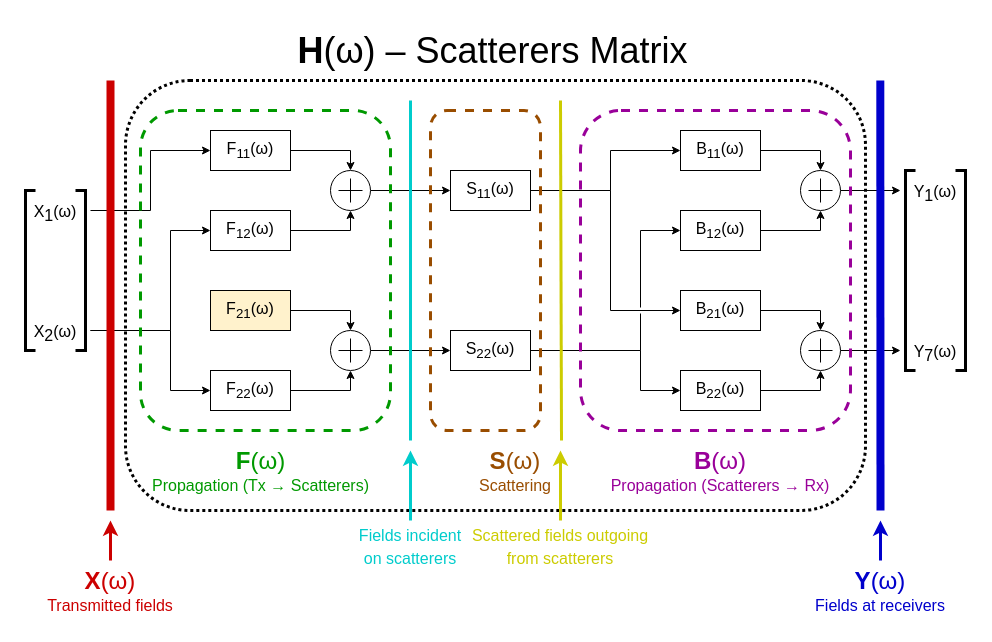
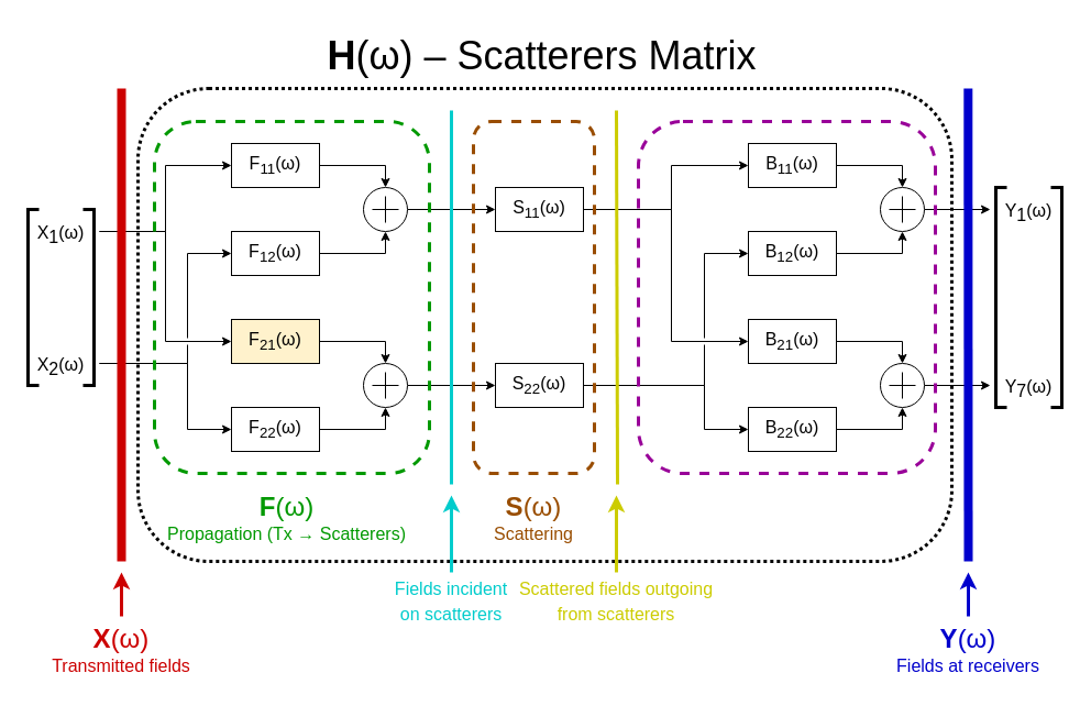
  <mxCell id="0" />
  <mxCell id="1" parent="0" />
  <mxCell id="2" value="" style="rounded=1;whiteSpace=wrap;html=1;strokeColor=#000000;strokeWidth=3;fontSize=20;fontColor=#000000;fillColor=none;dashed=1;dashPattern=1 1;" vertex="1" parent="1"><mxGeometry x="125" y="80" width="740" height="430" as="geometry" /></mxCell>
  <mxCell id="3" value="" style="rounded=0;whiteSpace=wrap;html=1;strokeColor=#000000;strokeWidth=3;fontSize=20;fontColor=#990099;fillColor=none;" vertex="1" parent="1"><mxGeometry x="25" y="190" width="60" height="160" as="geometry" /></mxCell>
  <mxCell id="4" value="" style="rounded=0;whiteSpace=wrap;html=1;strokeColor=none;strokeWidth=3;fontSize=20;fontColor=#990099;fillColor=default;" vertex="1" parent="1"><mxGeometry x="35" y="345" width="40" height="10" as="geometry" /></mxCell>
  <mxCell id="5" style="rounded=0;orthogonalLoop=1;jettySize=auto;html=1;exitX=1;exitY=0.5;exitDx=0;exitDy=0;entryX=0;entryY=0.5;entryDx=0;entryDy=0;fontSize=16;edgeStyle=orthogonalEdgeStyle;jumpStyle=arc;" parent="1" source="7" target="11" edge="1"><mxGeometry relative="1" as="geometry"><Array as="points"><mxPoint x="90" y="210" /><mxPoint x="150" y="210" /><mxPoint x="150" y="150" /></Array></mxGeometry></mxCell>
+ <mxCell id="6" style="edgeStyle=orthogonalEdgeStyle;rounded=0;jumpStyle=arc;orthogonalLoop=1;jettySize=auto;html=1;exitX=1;exitY=0.5;exitDx=0;exitDy=0;entryX=0;entryY=0.5;entryDx=0;entryDy=0;fontSize=16;" parent="1" source="7" target="14" edge="1"><mxGeometry relative="1" as="geometry"><Array as="points"><mxPoint x="90" y="210" /><mxPoint x="150" y="210" /><mxPoint x="150" y="310" /></Array></mxGeometry></mxCell>
  <mxCell id="7" value="X&lt;sub style=&quot;font-size: 16px;&quot;&gt;1&lt;/sub&gt;(ω)" style="text;html=1;strokeColor=none;fillColor=none;align=center;verticalAlign=top;whiteSpace=wrap;rounded=0;fontSize=16;" parent="1" vertex="1"><mxGeometry x="20" y="195" width="70" height="30" as="geometry" /></mxCell>
  <mxCell id="8" style="edgeStyle=orthogonalEdgeStyle;rounded=0;orthogonalLoop=1;jettySize=auto;html=1;exitX=1;exitY=0.5;exitDx=0;exitDy=0;entryX=0;entryY=0.5;entryDx=0;entryDy=0;fontSize=16;jumpStyle=arc;" parent="1" source="10" target="16" edge="1"><mxGeometry relative="1" as="geometry"><Array as="points"><mxPoint x="90" y="330" /><mxPoint x="170" y="330" /><mxPoint x="170" y="390" /></Array></mxGeometry></mxCell>
  <mxCell id="9" style="edgeStyle=orthogonalEdgeStyle;rounded=0;orthogonalLoop=1;jettySize=auto;html=1;exitX=1;exitY=0.5;exitDx=0;exitDy=0;entryX=0;entryY=0.5;entryDx=0;entryDy=0;fontSize=16;jumpStyle=gap;" parent="1" source="10" target="12" edge="1"><mxGeometry relative="1" as="geometry"><Array as="points"><mxPoint x="90" y="330" /><mxPoint x="170" y="330" /><mxPoint x="170" y="230" /></Array></mxGeometry></mxCell>
  <mxCell id="10" value="X&lt;sub style=&quot;font-size: 16px&quot;&gt;2&lt;/sub&gt;(ω)" style="text;html=1;strokeColor=none;fillColor=none;align=center;verticalAlign=top;whiteSpace=wrap;rounded=0;fontSize=16;" parent="1" vertex="1"><mxGeometry x="20" y="315" width="70" height="30" as="geometry" /></mxCell>
  <mxCell id="11" value="F&lt;sub&gt;11&lt;/sub&gt;(ω)" style="rounded=0;whiteSpace=wrap;html=1;fontSize=16;align=center;rotation=0;" parent="1" vertex="1"><mxGeometry x="210" y="130" width="80" height="40" as="geometry" /></mxCell>
  <mxCell id="12" value="F&lt;sub&gt;12&lt;/sub&gt;(ω)" style="rounded=0;whiteSpace=wrap;html=1;fontSize=16;align=center;rotation=0;" parent="1" vertex="1"><mxGeometry x="210" y="210" width="80" height="40" as="geometry" /></mxCell>
  <mxCell id="13" style="edgeStyle=orthogonalEdgeStyle;rounded=0;jumpStyle=gap;orthogonalLoop=1;jettySize=auto;html=1;exitX=1;exitY=0.5;exitDx=0;exitDy=0;entryX=0.5;entryY=0;entryDx=0;entryDy=0;entryPerimeter=0;fontSize=16;" parent="1" source="14" target="18" edge="1"><mxGeometry relative="1" as="geometry" /></mxCell>
  <mxCell id="14" value="F&lt;sub&gt;21&lt;/sub&gt;(ω)" style="rounded=0;whiteSpace=wrap;html=1;fontSize=16;align=center;rotation=0;fillColor=#fff2cc;" parent="1" vertex="1"><mxGeometry x="210" y="290" width="80" height="40" as="geometry" /></mxCell>
  <mxCell id="15" style="edgeStyle=orthogonalEdgeStyle;rounded=0;jumpStyle=gap;orthogonalLoop=1;jettySize=auto;html=1;exitX=1;exitY=0.5;exitDx=0;exitDy=0;entryX=0.5;entryY=1;entryDx=0;entryDy=0;entryPerimeter=0;fontSize=16;" parent="1" source="16" target="18" edge="1"><mxGeometry relative="1" as="geometry" /></mxCell>
  <mxCell id="16" value="F&lt;sub&gt;22&lt;/sub&gt;(ω)" style="rounded=0;whiteSpace=wrap;html=1;fontSize=16;align=center;rotation=0;" parent="1" vertex="1"><mxGeometry x="210" y="370" width="80" height="40" as="geometry" /></mxCell>
  <mxCell id="17" value="" style="edgeStyle=orthogonalEdgeStyle;rounded=0;jumpStyle=gap;orthogonalLoop=1;jettySize=auto;html=1;exitX=1;exitY=0.5;exitDx=0;exitDy=0;exitPerimeter=0;entryX=0;entryY=0.5;entryDx=0;entryDy=0;fontSize=16;verticalAlign=bottom;" parent="1" source="18" target="28" edge="1"><mxGeometry relative="1" as="geometry" /></mxCell>
  <mxCell id="18" value="" style="verticalLabelPosition=bottom;shadow=0;dashed=0;align=center;html=1;verticalAlign=top;shape=mxgraph.electrical.abstract.summation_point;fontSize=16;" parent="1" vertex="1"><mxGeometry x="330" y="330" width="40" height="40" as="geometry" /></mxCell>
  <mxCell id="19" style="edgeStyle=orthogonalEdgeStyle;rounded=0;jumpStyle=gap;orthogonalLoop=1;jettySize=auto;html=1;exitX=1;exitY=0.5;exitDx=0;exitDy=0;entryX=0.5;entryY=0;entryDx=0;entryDy=0;entryPerimeter=0;fontSize=16;" parent="1" source="11" target="22" edge="1"><mxGeometry relative="1" as="geometry"><mxPoint x="300" y="150" as="sourcePoint" /></mxGeometry></mxCell>
  <mxCell id="20" style="edgeStyle=orthogonalEdgeStyle;rounded=0;jumpStyle=gap;orthogonalLoop=1;jettySize=auto;html=1;exitX=1;exitY=0.5;exitDx=0;exitDy=0;entryX=0.5;entryY=1;entryDx=0;entryDy=0;entryPerimeter=0;fontSize=16;" parent="1" source="12" target="22" edge="1"><mxGeometry relative="1" as="geometry"><mxPoint x="300" y="230" as="sourcePoint" /></mxGeometry></mxCell>
  <mxCell id="21" value="" style="edgeStyle=orthogonalEdgeStyle;rounded=0;jumpStyle=gap;orthogonalLoop=1;jettySize=auto;html=1;exitX=1;exitY=0.5;exitDx=0;exitDy=0;exitPerimeter=0;entryX=0;entryY=0.5;entryDx=0;entryDy=0;fontSize=16;verticalAlign=bottom;" parent="1" source="22" target="25" edge="1"><mxGeometry x="0.25" y="40" relative="1" as="geometry"><mxPoint x="450" y="190" as="targetPoint" /><mxPoint as="offset" /></mxGeometry></mxCell>
  <mxCell id="22" value="" style="verticalLabelPosition=bottom;shadow=0;dashed=0;align=center;html=1;verticalAlign=top;shape=mxgraph.electrical.abstract.summation_point;fontSize=16;" parent="1" vertex="1"><mxGeometry x="330" y="170" width="40" height="40" as="geometry" /></mxCell>
  <mxCell id="23" style="edgeStyle=orthogonalEdgeStyle;rounded=0;jumpStyle=gap;orthogonalLoop=1;jettySize=auto;html=1;exitX=1;exitY=0.5;exitDx=0;exitDy=0;entryX=0;entryY=0.5;entryDx=0;entryDy=0;fontSize=16;" parent="1" target="30" edge="1"><mxGeometry relative="1" as="geometry"><mxPoint x="560" y="190" as="sourcePoint" /><Array as="points"><mxPoint x="610" y="190" /><mxPoint x="610" y="150" /></Array></mxGeometry></mxCell>
  <mxCell id="24" style="edgeStyle=orthogonalEdgeStyle;rounded=0;jumpStyle=gap;orthogonalLoop=1;jettySize=auto;html=1;exitX=1;exitY=0.5;exitDx=0;exitDy=0;entryX=0;entryY=0.5;entryDx=0;entryDy=0;fontSize=16;" parent="1" source="25" target="34" edge="1"><mxGeometry relative="1" as="geometry"><mxPoint x="560" y="190" as="sourcePoint" /><Array as="points"><mxPoint x="610" y="190" /><mxPoint x="610" y="310" /></Array></mxGeometry></mxCell>
  <mxCell id="25" value="S&lt;sub&gt;11&lt;/sub&gt;(ω)" style="rounded=0;whiteSpace=wrap;html=1;fontSize=16;align=center;rotation=0;" parent="1" vertex="1"><mxGeometry x="450" y="170" width="80" height="40" as="geometry" /></mxCell>
  <mxCell id="26" style="edgeStyle=orthogonalEdgeStyle;rounded=0;jumpStyle=gap;orthogonalLoop=1;jettySize=auto;html=1;exitX=1;exitY=0.5;exitDx=0;exitDy=0;entryX=0;entryY=0.5;entryDx=0;entryDy=0;fontSize=16;" parent="1" target="32" edge="1"><mxGeometry relative="1" as="geometry"><mxPoint x="560" y="350" as="sourcePoint" /><Array as="points"><mxPoint x="640" y="350" /><mxPoint x="640" y="230" /></Array></mxGeometry></mxCell>
  <mxCell id="27" style="edgeStyle=orthogonalEdgeStyle;rounded=0;jumpStyle=gap;orthogonalLoop=1;jettySize=auto;html=1;exitX=1;exitY=0.5;exitDx=0;exitDy=0;entryX=0;entryY=0.5;entryDx=0;entryDy=0;fontSize=16;" parent="1" source="28" target="36" edge="1"><mxGeometry relative="1" as="geometry"><mxPoint x="560" y="350" as="sourcePoint" /><Array as="points"><mxPoint x="640" y="350" /><mxPoint x="640" y="390" /></Array></mxGeometry></mxCell>
  <mxCell id="28" value="S&lt;sub&gt;22&lt;/sub&gt;(ω)" style="rounded=0;whiteSpace=wrap;html=1;fontSize=16;align=center;rotation=0;" parent="1" vertex="1"><mxGeometry x="450" y="330" width="80" height="40" as="geometry" /></mxCell>
  <mxCell id="29" style="edgeStyle=orthogonalEdgeStyle;rounded=0;jumpStyle=gap;orthogonalLoop=1;jettySize=auto;html=1;exitX=1;exitY=0.5;exitDx=0;exitDy=0;entryX=0.5;entryY=0;entryDx=0;entryDy=0;entryPerimeter=0;fontSize=16;" parent="1" source="30" target="38" edge="1"><mxGeometry relative="1" as="geometry" /></mxCell>
  <mxCell id="30" value="B&lt;sub&gt;11&lt;/sub&gt;(ω)" style="rounded=0;whiteSpace=wrap;html=1;fontSize=16;align=center;rotation=0;" parent="1" vertex="1"><mxGeometry x="680" y="130" width="80" height="40" as="geometry" /></mxCell>
  <mxCell id="31" style="edgeStyle=orthogonalEdgeStyle;rounded=0;jumpStyle=gap;orthogonalLoop=1;jettySize=auto;html=1;exitX=1;exitY=0.5;exitDx=0;exitDy=0;entryX=0.5;entryY=1;entryDx=0;entryDy=0;entryPerimeter=0;fontSize=16;" parent="1" source="32" target="38" edge="1"><mxGeometry relative="1" as="geometry" /></mxCell>
  <mxCell id="32" value="B&lt;sub&gt;12&lt;/sub&gt;(ω)" style="rounded=0;whiteSpace=wrap;html=1;fontSize=16;align=center;rotation=0;" parent="1" vertex="1"><mxGeometry x="680" y="210" width="80" height="40" as="geometry" /></mxCell>
  <mxCell id="33" style="edgeStyle=orthogonalEdgeStyle;rounded=0;jumpStyle=gap;orthogonalLoop=1;jettySize=auto;html=1;exitX=1;exitY=0.5;exitDx=0;exitDy=0;entryX=0.5;entryY=0;entryDx=0;entryDy=0;entryPerimeter=0;fontSize=16;" parent="1" source="34" target="40" edge="1"><mxGeometry relative="1" as="geometry" /></mxCell>
  <mxCell id="34" value="B&lt;sub&gt;21&lt;/sub&gt;(ω)" style="rounded=0;whiteSpace=wrap;html=1;fontSize=16;align=center;rotation=0;" parent="1" vertex="1"><mxGeometry x="680" y="290" width="80" height="40" as="geometry" /></mxCell>
  <mxCell id="35" style="edgeStyle=orthogonalEdgeStyle;rounded=0;jumpStyle=gap;orthogonalLoop=1;jettySize=auto;html=1;exitX=1;exitY=0.5;exitDx=0;exitDy=0;entryX=0.5;entryY=1;entryDx=0;entryDy=0;entryPerimeter=0;fontSize=16;" parent="1" source="36" target="40" edge="1"><mxGeometry relative="1" as="geometry" /></mxCell>
  <mxCell id="36" value="B&lt;sub&gt;22&lt;/sub&gt;(ω)" style="rounded=0;whiteSpace=wrap;html=1;fontSize=16;align=center;rotation=0;" parent="1" vertex="1"><mxGeometry x="680" y="370" width="80" height="40" as="geometry" /></mxCell>
  <mxCell id="37" style="edgeStyle=orthogonalEdgeStyle;rounded=0;jumpStyle=gap;orthogonalLoop=1;jettySize=auto;html=1;exitX=1;exitY=0.5;exitDx=0;exitDy=0;exitPerimeter=0;entryX=0;entryY=0.5;entryDx=0;entryDy=0;fontSize=16;" parent="1" source="38" target="52" edge="1"><mxGeometry relative="1" as="geometry"><mxPoint x="890" y="190" as="targetPoint" /></mxGeometry></mxCell>
  <mxCell id="38" value="" style="verticalLabelPosition=bottom;shadow=0;dashed=0;align=center;html=1;verticalAlign=top;shape=mxgraph.electrical.abstract.summation_point;fontSize=16;" parent="1" vertex="1"><mxGeometry x="800" y="170" width="40" height="40" as="geometry" /></mxCell>
  <mxCell id="39" style="edgeStyle=orthogonalEdgeStyle;rounded=0;jumpStyle=gap;orthogonalLoop=1;jettySize=auto;html=1;exitX=1;exitY=0.5;exitDx=0;exitDy=0;exitPerimeter=0;entryX=0;entryY=0.5;entryDx=0;entryDy=0;fontSize=16;" parent="1" source="40" target="53" edge="1"><mxGeometry relative="1" as="geometry"><mxPoint x="890" y="350" as="targetPoint" /></mxGeometry></mxCell>
  <mxCell id="40" value="" style="verticalLabelPosition=bottom;shadow=0;dashed=0;align=center;html=1;verticalAlign=top;shape=mxgraph.electrical.abstract.summation_point;fontSize=16;" parent="1" vertex="1"><mxGeometry x="800" y="330" width="40" height="40" as="geometry" /></mxCell>
  <mxCell id="41" value="" style="rounded=1;whiteSpace=wrap;html=1;fillColor=none;strokeColor=#009900;strokeWidth=3;dashed=1;" vertex="1" parent="1"><mxGeometry x="140" y="110" width="250" height="320" as="geometry" /></mxCell>
  <mxCell id="42" value="" style="rounded=1;whiteSpace=wrap;html=1;fillColor=none;strokeColor=#990099;strokeWidth=3;dashed=1;" vertex="1" parent="1"><mxGeometry x="580" y="110" width="270" height="320" as="geometry" /></mxCell>
  <mxCell id="43" value="" style="rounded=1;whiteSpace=wrap;html=1;fillColor=none;strokeColor=#994d00;strokeWidth=3;dashed=1;" vertex="1" parent="1"><mxGeometry x="430" y="110" width="110" height="320" as="geometry" /></mxCell>
  <mxCell id="44" value="" style="endArrow=none;html=1;rounded=0;strokeWidth=3;strokeColor=#00cccc;" edge="1" parent="1"><mxGeometry width="50" height="50" relative="1" as="geometry"><mxPoint x="410" y="440" as="sourcePoint" /><mxPoint x="410" y="100" as="targetPoint" /></mxGeometry></mxCell>
  <mxCell id="45" value="" style="endArrow=none;html=1;rounded=0;strokeWidth=8;strokeColor=#0000cc;" edge="1" parent="1"><mxGeometry width="50" height="50" relative="1" as="geometry"><mxPoint x="880" y="510" as="sourcePoint" /><mxPoint x="879.8" y="80" as="targetPoint" /></mxGeometry></mxCell>
  <mxCell id="46" value="" style="endArrow=none;html=1;rounded=0;strokeWidth=3;strokeColor=#cccc00;" edge="1" parent="1"><mxGeometry width="50" height="50" relative="1" as="geometry"><mxPoint x="561" y="440" as="sourcePoint" /><mxPoint x="560" y="100" as="targetPoint" /></mxGeometry></mxCell>
  <mxCell id="47" value="" style="endArrow=none;html=1;rounded=0;strokeWidth=8;strokeColor=#CC0000;" edge="1" parent="1"><mxGeometry width="50" height="50" relative="1" as="geometry"><mxPoint x="110" y="510" as="sourcePoint" /><mxPoint x="110" y="80" as="targetPoint" /></mxGeometry></mxCell>
  <mxCell id="48" value="&lt;div style=&quot;text-align: center; font-size: 24px;&quot;&gt;&lt;font color=&quot;#009900&quot;&gt;&lt;span style=&quot;&quot;&gt;&lt;b&gt;F&lt;/b&gt;&lt;/span&gt;&lt;span style=&quot;&quot;&gt;(ω)&lt;/span&gt;&lt;/font&gt;&lt;/div&gt;&lt;span style=&quot;font-family: Helvetica; font-size: 16px; font-style: normal; font-variant-ligatures: normal; font-variant-caps: normal; font-weight: 400; letter-spacing: normal; orphans: 2; text-indent: 0px; text-transform: none; widows: 2; word-spacing: 0px; -webkit-text-stroke-width: 0px; background-color: rgb(248, 249, 250); text-decoration-thickness: initial; text-decoration-style: initial; text-decoration-color: initial; float: none; display: inline !important;&quot;&gt;&lt;div style=&quot;text-align: center;&quot;&gt;&lt;font color=&quot;#009900&quot;&gt;Propagation (Tx → Scatterers)&lt;/font&gt;&lt;/div&gt;&lt;/span&gt;" style="text;whiteSpace=wrap;html=1;" vertex="1" parent="1"><mxGeometry x="150" y="440" width="220" height="60" as="geometry" /></mxCell>
- <mxCell id="49" value="&lt;div style=&quot;font-size: 24px;&quot;&gt;&lt;font color=&quot;#994d00&quot;&gt;&lt;span style=&quot;&quot;&gt;&lt;b&gt;S&lt;/b&gt;&lt;/span&gt;&lt;span style=&quot;&quot;&gt;(ω)&lt;/span&gt;&lt;/font&gt;&lt;/div&gt;&lt;span style=&quot;font-family: Helvetica; font-size: 16px; font-style: normal; font-variant-ligatures: normal; font-variant-caps: normal; font-weight: 400; letter-spacing: normal; orphans: 2; text-indent: 0px; text-transform: none; widows: 2; word-spacing: 0px; -webkit-text-stroke-width: 0px; background-color: rgb(248, 249, 250); text-decoration-thickness: initial; text-decoration-style: initial; text-decoration-color: initial; float: none; display: inline !important;&quot;&gt;&lt;div style=&quot;&quot;&gt;&lt;font color=&quot;#994d00&quot;&gt;Scattering&lt;/font&gt;&lt;/div&gt;&lt;/span&gt;" style="text;whiteSpace=wrap;html=1;align=center;" vertex="1" parent="1"><mxGeometry x="475" y="440" width="80" height="60" as="geometry" /></mxCell>
- <mxCell id="50" value="&lt;div style=&quot;font-size: 24px;&quot;&gt;&lt;font color=&quot;#990099&quot;&gt;&lt;b&gt;B&lt;/b&gt;(ω)&lt;/font&gt;&lt;/div&gt;&lt;span style=&quot;font-family: Helvetica; font-size: 16px; font-style: normal; font-variant-ligatures: normal; font-variant-caps: normal; font-weight: 400; letter-spacing: normal; orphans: 2; text-indent: 0px; text-transform: none; widows: 2; word-spacing: 0px; -webkit-text-stroke-width: 0px; background-color: rgb(248, 249, 250); text-decoration-thickness: initial; text-decoration-style: initial; text-decoration-color: initial; float: none; display: inline !important;&quot;&gt;&lt;div style=&quot;&quot;&gt;&lt;font color=&quot;#990099&quot;&gt;Propagation (Scatterers → Rx)&lt;/font&gt;&lt;/div&gt;&lt;/span&gt;" style="text;whiteSpace=wrap;html=1;align=center;" vertex="1" parent="1"><mxGeometry x="605" y="440" width="230" height="60" as="geometry" /></mxCell>
+ <mxCell id="49" value="&lt;div style=&quot;font-size: 24px;&quot;&gt;&lt;font color=&quot;#994d00&quot;&gt;&lt;span style=&quot;&quot;&gt;&lt;b&gt;S&lt;/b&gt;&lt;/span&gt;&lt;span style=&quot;&quot;&gt;(ω)&lt;/span&gt;&lt;/font&gt;&lt;/div&gt;&lt;span style=&quot;font-family: Helvetica; font-size: 16px; font-style: normal; font-variant-ligatures: normal; font-variant-caps: normal; font-weight: 400; letter-spacing: normal; orphans: 2; text-indent: 0px; text-transform: none; widows: 2; word-spacing: 0px; -webkit-text-stroke-width: 0px; background-color: rgb(248, 249, 250); text-decoration-thickness: initial; text-decoration-style: initial; text-decoration-color: initial; float: none; display: inline !important;&quot;&gt;&lt;div style=&quot;&quot;&gt;&lt;font color=&quot;#994d00&quot;&gt;Scattering&lt;/font&gt;&lt;/div&gt;&lt;/span&gt;" style="text;whiteSpace=wrap;html=1;align=center;" vertex="1" parent="1"><mxGeometry x="445" y="440" width="80" height="60" as="geometry" /></mxCell>
  <mxCell id="51" value="" style="rounded=0;whiteSpace=wrap;html=1;strokeColor=#000000;strokeWidth=3;fontSize=20;fontColor=#990099;fillColor=none;" vertex="1" parent="1"><mxGeometry x="905" y="170" width="60" height="200" as="geometry" /></mxCell>
  <mxCell id="52" value="Y&lt;sub style=&quot;font-size: 16px;&quot;&gt;1&lt;/sub&gt;(ω)" style="text;html=1;strokeColor=none;fillColor=none;align=center;verticalAlign=top;whiteSpace=wrap;rounded=0;fontSize=16;" vertex="1" parent="1"><mxGeometry x="900" y="175" width="70" height="30" as="geometry" /></mxCell>
  <mxCell id="53" value="Y&lt;sub style=&quot;font-size: 16px&quot;&gt;7&lt;/sub&gt;(ω)" style="text;html=1;strokeColor=none;fillColor=none;align=center;verticalAlign=top;whiteSpace=wrap;rounded=0;fontSize=16;" vertex="1" parent="1"><mxGeometry x="900" y="335" width="70" height="30" as="geometry" /></mxCell>
  <mxCell id="54" value="" style="endArrow=classic;html=1;rounded=0;strokeColor=#cccc00;strokeWidth=3;fontSize=20;fontColor=#990099;" edge="1" parent="1"><mxGeometry width="50" height="50" relative="1" as="geometry"><mxPoint x="560" y="520" as="sourcePoint" /><mxPoint x="560" y="450" as="targetPoint" /></mxGeometry></mxCell>
  <mxCell id="55" value="" style="endArrow=classic;html=1;rounded=0;strokeColor=#00cccc;strokeWidth=3;fontSize=20;fontColor=#990099;" edge="1" parent="1"><mxGeometry width="50" height="50" relative="1" as="geometry"><mxPoint x="410" y="520" as="sourcePoint" /><mxPoint x="410" y="450" as="targetPoint" /></mxGeometry></mxCell>
  <mxCell id="56" value="" style="endArrow=classic;html=1;rounded=0;strokeColor=#cc0000;strokeWidth=3;fontSize=20;fontColor=#990099;" edge="1" parent="1" source="58"><mxGeometry width="50" height="50" relative="1" as="geometry"><mxPoint x="110" y="540" as="sourcePoint" /><mxPoint x="110" y="520" as="targetPoint" /></mxGeometry></mxCell>
  <mxCell id="57" value="" style="endArrow=classic;html=1;rounded=0;strokeColor=#0000cc;strokeWidth=3;fontSize=20;fontColor=#990099;exitX=0.5;exitY=0;exitDx=0;exitDy=0;" edge="1" parent="1" source="61"><mxGeometry width="50" height="50" relative="1" as="geometry"><mxPoint x="880" y="540" as="sourcePoint" /><mxPoint x="880" y="520" as="targetPoint" /></mxGeometry></mxCell>
  <mxCell id="58" value="&lt;div style=&quot;font-size: 24px;&quot;&gt;&lt;font color=&quot;#cc0000&quot;&gt;&lt;b style=&quot;&quot;&gt;X&lt;/b&gt;(ω)&lt;/font&gt;&lt;/div&gt;&lt;span style=&quot;font-family: Helvetica; font-size: 16px; font-style: normal; font-variant-ligatures: normal; font-variant-caps: normal; font-weight: 400; letter-spacing: normal; orphans: 2; text-indent: 0px; text-transform: none; widows: 2; word-spacing: 0px; -webkit-text-stroke-width: 0px; background-color: rgb(248, 249, 250); text-decoration-thickness: initial; text-decoration-style: initial; text-decoration-color: initial; float: none; display: inline !important;&quot;&gt;&lt;div style=&quot;&quot;&gt;&lt;font color=&quot;#cc0000&quot;&gt;Transmitted fields&lt;/font&gt;&lt;/div&gt;&lt;/span&gt;" style="text;whiteSpace=wrap;html=1;align=center;" vertex="1" parent="1"><mxGeometry x="40" y="560" width="140" height="60" as="geometry" /></mxCell>
  <mxCell id="59" value="&lt;p style=&quot;line-height: 100%;&quot;&gt;&lt;/p&gt;&lt;div style=&quot;font-size: 24px; line-height: 80%;&quot;&gt;&lt;span style=&quot;color: rgb(0, 204, 204); font-size: 16px;&quot;&gt;Fields incident&lt;/span&gt;&lt;/div&gt;&lt;div style=&quot;font-size: 24px; line-height: 80%;&quot;&gt;&lt;span style=&quot;color: rgb(0, 204, 204); font-size: 16px;&quot;&gt;on scatterers&lt;/span&gt;&lt;br&gt;&lt;/div&gt;&lt;p&gt;&lt;/p&gt;" style="text;whiteSpace=wrap;html=1;align=center;verticalAlign=middle;" vertex="1" parent="1"><mxGeometry x="340" y="520" width="140" height="50" as="geometry" /></mxCell>
  <mxCell id="60" value="&lt;p style=&quot;line-height: 100%;&quot;&gt;&lt;/p&gt;&lt;div style=&quot;font-size: 24px; line-height: 80%;&quot;&gt;&lt;span style=&quot;font-size: 16px;&quot;&gt;Scattered fields outgoing&lt;/span&gt;&lt;/div&gt;&lt;div style=&quot;font-size: 24px; line-height: 80%;&quot;&gt;&lt;span style=&quot;font-size: 16px;&quot;&gt;from scatterers&lt;/span&gt;&lt;br&gt;&lt;/div&gt;&lt;p&gt;&lt;/p&gt;" style="text;whiteSpace=wrap;html=1;align=center;verticalAlign=middle;fontColor=#CCCC00;" vertex="1" parent="1"><mxGeometry x="470" y="520" width="180" height="50" as="geometry" /></mxCell>
  <mxCell id="61" value="&lt;div style=&quot;font-size: 24px;&quot;&gt;&lt;font&gt;&lt;b&gt;Y&lt;/b&gt;(ω)&lt;/font&gt;&lt;/div&gt;&lt;span style=&quot;font-family: Helvetica; font-size: 16px; font-style: normal; font-variant-ligatures: normal; font-variant-caps: normal; font-weight: 400; letter-spacing: normal; orphans: 2; text-indent: 0px; text-transform: none; widows: 2; word-spacing: 0px; -webkit-text-stroke-width: 0px; background-color: rgb(248, 249, 250); text-decoration-thickness: initial; text-decoration-style: initial; text-decoration-color: initial; float: none; display: inline !important;&quot;&gt;&lt;div style=&quot;&quot;&gt;&lt;font&gt;Fields at receivers&lt;/font&gt;&lt;/div&gt;&lt;/span&gt;" style="text;whiteSpace=wrap;html=1;align=center;fontColor=#0000CC;" vertex="1" parent="1"><mxGeometry x="810" y="560" width="140" height="60" as="geometry" /></mxCell>
  <mxCell id="62" value="" style="rounded=0;whiteSpace=wrap;html=1;strokeColor=none;strokeWidth=3;fontSize=20;fontColor=#990099;fillColor=default;" vertex="1" parent="1"><mxGeometry x="35" y="185" width="40" height="10" as="geometry" /></mxCell>
  <mxCell id="63" value="" style="rounded=0;whiteSpace=wrap;html=1;strokeColor=none;strokeWidth=3;fontSize=20;fontColor=#990099;fillColor=default;" vertex="1" parent="1"><mxGeometry x="915" y="365" width="40" height="10" as="geometry" /></mxCell>
  <mxCell id="64" value="" style="rounded=0;whiteSpace=wrap;html=1;strokeColor=none;strokeWidth=3;fontSize=20;fontColor=#990099;fillColor=default;" vertex="1" parent="1"><mxGeometry x="915" y="165" width="40" height="10" as="geometry" /></mxCell>
  <mxCell id="65" value="&lt;div style=&quot;font-size: 36px;&quot;&gt;&lt;font style=&quot;font-size: 36px;&quot;&gt;&lt;b style=&quot;&quot;&gt;H&lt;/b&gt;(ω) –&amp;nbsp;&lt;/font&gt;Scatterers Matrix&lt;/div&gt;" style="text;whiteSpace=wrap;html=1;align=center;verticalAlign=middle;" vertex="1" parent="1"><mxGeometry x="120" y="20" width="745" height="60" as="geometry" /></mxCell>
